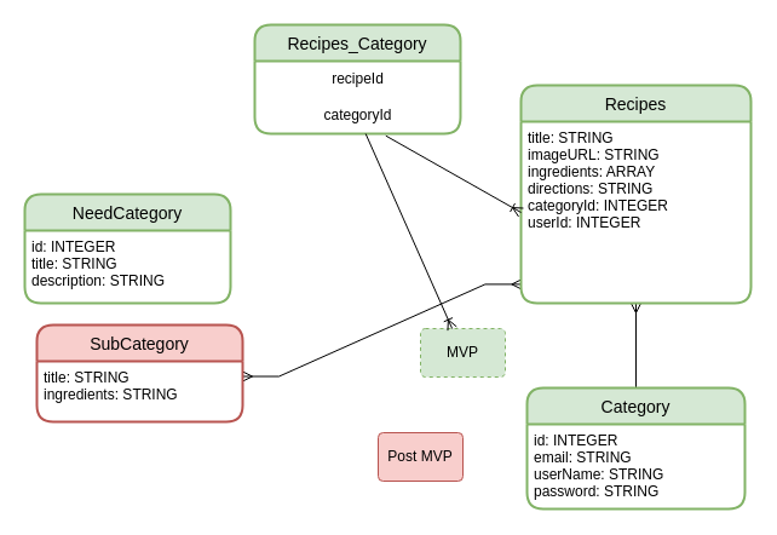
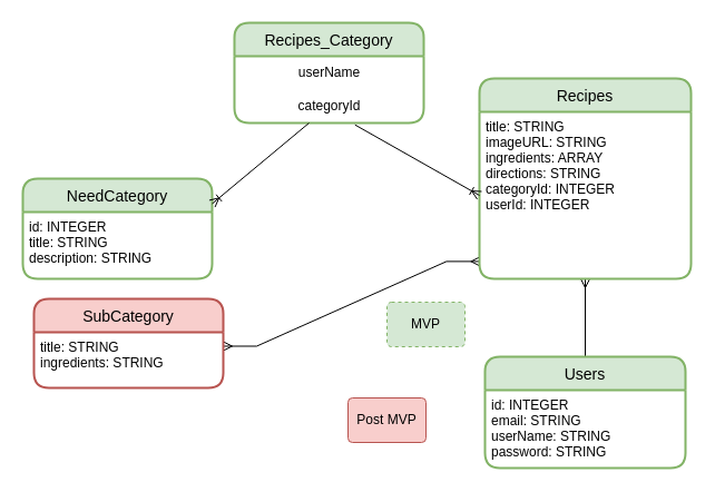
  <mxCell id="0" />
  <mxCell id="1" parent="0" />
  <mxCell id="2" value="" style="fontSize=12;html=1;endArrow=ERmany;rounded=0;exitX=0.5;exitY=0;exitDx=0;exitDy=0;entryX=0.5;entryY=1;entryDx=0;entryDy=0;" parent="1" source="11" target="9" edge="1"><mxGeometry width="100" height="100" relative="1" as="geometry"><mxPoint x="500" y="330" as="sourcePoint" /><mxPoint x="500" y="250" as="targetPoint" /></mxGeometry></mxCell>
  <mxCell id="3" value="" style="edgeStyle=entityRelationEdgeStyle;fontSize=12;html=1;endArrow=ERmany;startArrow=ERmany;rounded=0;exitX=1;exitY=0.25;exitDx=0;exitDy=0;entryX=0.002;entryY=0.896;entryDx=0;entryDy=0;entryPerimeter=0;" parent="1" edge="1" target="9" source="7"><mxGeometry width="100" height="100" relative="1" as="geometry"><mxPoint x="282" y="198" as="sourcePoint" /><mxPoint x="400" y="198" as="targetPoint" /></mxGeometry></mxCell>
  <mxCell id="4" value="NeedCategory" style="swimlane;childLayout=stackLayout;horizontal=1;startSize=30;horizontalStack=0;rounded=1;fontSize=14;fontStyle=0;strokeWidth=2;resizeParent=0;resizeLast=1;shadow=0;dashed=0;align=center;fillColor=#d5e8d4;strokeColor=#82b366;" parent="1" vertex="1"><mxGeometry x="20" y="160" width="170" height="90" as="geometry" /></mxCell>
  <mxCell id="5" value="id: INTEGER&#10;title: STRING&#10;description: STRING" style="align=left;strokeColor=none;fillColor=none;spacingLeft=4;fontSize=12;verticalAlign=top;resizable=0;rotatable=0;part=1;" parent="4" vertex="1"><mxGeometry y="30" width="170" height="60" as="geometry" /></mxCell>
  <mxCell id="6" value="SubCategory" style="swimlane;childLayout=stackLayout;horizontal=1;startSize=30;horizontalStack=0;rounded=1;fontSize=14;fontStyle=0;strokeWidth=2;resizeParent=0;resizeLast=1;shadow=0;dashed=0;align=center;fillColor=#f8cecc;strokeColor=#b85450;" parent="1" vertex="1"><mxGeometry x="30" y="268" width="170" height="80" as="geometry" /></mxCell>
  <mxCell id="7" value="title: STRING&#10;ingredients: STRING" style="align=left;strokeColor=none;fillColor=none;spacingLeft=4;fontSize=12;verticalAlign=top;resizable=0;rotatable=0;part=1;" parent="6" vertex="1"><mxGeometry y="30" width="170" height="50" as="geometry" /></mxCell>
  <mxCell id="8" value="Recipes" style="swimlane;childLayout=stackLayout;horizontal=1;startSize=30;horizontalStack=0;rounded=1;fontSize=14;fontStyle=0;strokeWidth=2;resizeParent=0;resizeLast=1;shadow=0;dashed=0;align=center;fillColor=#d5e8d4;strokeColor=#82b366;" parent="1" vertex="1"><mxGeometry x="430" y="70" width="190" height="180" as="geometry" /></mxCell>
  <mxCell id="9" value="title: STRING&#10;imageURL: STRING&#10;ingredients: ARRAY&#10;directions: STRING&#10;categoryId: INTEGER&#10;userId: INTEGER" style="align=left;strokeColor=none;fillColor=none;spacingLeft=4;fontSize=12;verticalAlign=top;resizable=0;rotatable=0;part=1;" parent="8" vertex="1"><mxGeometry y="30" width="190" height="150" as="geometry" /></mxCell>
  <mxCell id="10" style="edgeStyle=orthogonalEdgeStyle;rounded=0;orthogonalLoop=1;jettySize=auto;html=1;exitX=0.5;exitY=1;exitDx=0;exitDy=0;" parent="8" source="9" target="9" edge="1"><mxGeometry relative="1" as="geometry" /></mxCell>
- <mxCell id="11" value="Category" style="swimlane;childLayout=stackLayout;horizontal=1;startSize=30;horizontalStack=0;rounded=1;fontSize=14;fontStyle=0;strokeWidth=2;resizeParent=0;resizeLast=1;shadow=0;dashed=0;align=center;fillColor=#d5e8d4;strokeColor=#82b366;" parent="1" vertex="1"><mxGeometry x="435" y="320" width="180" height="100" as="geometry" /></mxCell>
+ <mxCell id="11" value="Users" style="swimlane;childLayout=stackLayout;horizontal=1;startSize=30;horizontalStack=0;rounded=1;fontSize=14;fontStyle=0;strokeWidth=2;resizeParent=0;resizeLast=1;shadow=0;dashed=0;align=center;fillColor=#d5e8d4;strokeColor=#82b366;" parent="1" vertex="1"><mxGeometry x="435" y="320" width="180" height="100" as="geometry" /></mxCell>
  <mxCell id="12" value="id: INTEGER&#10;email: STRING&#10;userName: STRING&#10;password: STRING" style="align=left;strokeColor=none;fillColor=none;spacingLeft=4;fontSize=12;verticalAlign=top;resizable=0;rotatable=0;part=1;" parent="11" vertex="1"><mxGeometry y="30" width="180" height="70" as="geometry" /></mxCell>
  <mxCell id="13" value="MVP" style="rounded=1;arcSize=10;whiteSpace=wrap;html=1;align=center;fillColor=#d5e8d4;strokeColor=#82b366;dashed=1;" parent="1" vertex="1"><mxGeometry x="347" y="271" width="70" height="40" as="geometry" /></mxCell>
  <mxCell id="14" value="Post MVP" style="rounded=1;arcSize=10;whiteSpace=wrap;html=1;align=center;fillColor=#f8cecc;strokeColor=#b85450;" parent="1" vertex="1"><mxGeometry x="312" y="357" width="70" height="40" as="geometry" /></mxCell>
  <mxCell id="15" value="Recipes_Category" style="swimlane;childLayout=stackLayout;horizontal=1;startSize=30;horizontalStack=0;rounded=1;fontSize=14;fontStyle=0;strokeWidth=2;resizeParent=0;resizeLast=1;shadow=0;dashed=0;align=center;fillColor=#d5e8d4;strokeColor=#82b366;" vertex="1" parent="1"><mxGeometry x="210" y="20" width="170" height="90" as="geometry" /></mxCell>
- <mxCell id="16" value="recipeId" style="text;html=1;resizable=0;autosize=1;align=center;verticalAlign=middle;points=[];fillColor=none;strokeColor=none;rounded=0;" vertex="1" parent="15"><mxGeometry y="30" width="170" height="30" as="geometry" /></mxCell>
+ <mxCell id="16" value="userName" style="text;html=1;resizable=0;autosize=1;align=center;verticalAlign=middle;points=[];fillColor=none;strokeColor=none;rounded=0;" vertex="1" parent="15"><mxGeometry y="30" width="170" height="30" as="geometry" /></mxCell>
  <mxCell id="17" value="categoryId" style="text;html=1;resizable=0;autosize=1;align=center;verticalAlign=middle;points=[];fillColor=none;strokeColor=none;rounded=0;" vertex="1" parent="15"><mxGeometry y="60" width="170" height="30" as="geometry" /></mxCell>
- <mxCell id="18" value="" style="fontSize=12;html=1;endArrow=ERoneToMany;rounded=0;" edge="1" parent="1" source="17" target="13"><mxGeometry width="100" height="100" relative="1" as="geometry"><mxPoint x="310" y="280" as="sourcePoint" /><mxPoint x="250" y="150" as="targetPoint" /></mxGeometry></mxCell>
+ <mxCell id="18" value="" style="fontSize=12;html=1;endArrow=ERoneToMany;rounded=0;entryX=1;entryY=0.25;entryDx=0;entryDy=0;" edge="1" parent="1" source="17" target="4"><mxGeometry width="100" height="100" relative="1" as="geometry"><mxPoint x="310" y="280" as="sourcePoint" /><mxPoint x="250" y="150" as="targetPoint" /></mxGeometry></mxCell>
  <mxCell id="19" value="" style="fontSize=12;html=1;endArrow=ERoneToMany;rounded=0;entryX=0;entryY=0.5;entryDx=0;entryDy=0;exitX=0.637;exitY=1.056;exitDx=0;exitDy=0;exitPerimeter=0;" edge="1" parent="1" source="17" target="9"><mxGeometry width="100" height="100" relative="1" as="geometry"><mxPoint x="287" y="120" as="sourcePoint" /><mxPoint x="200" y="192.5" as="targetPoint" /></mxGeometry></mxCell>
